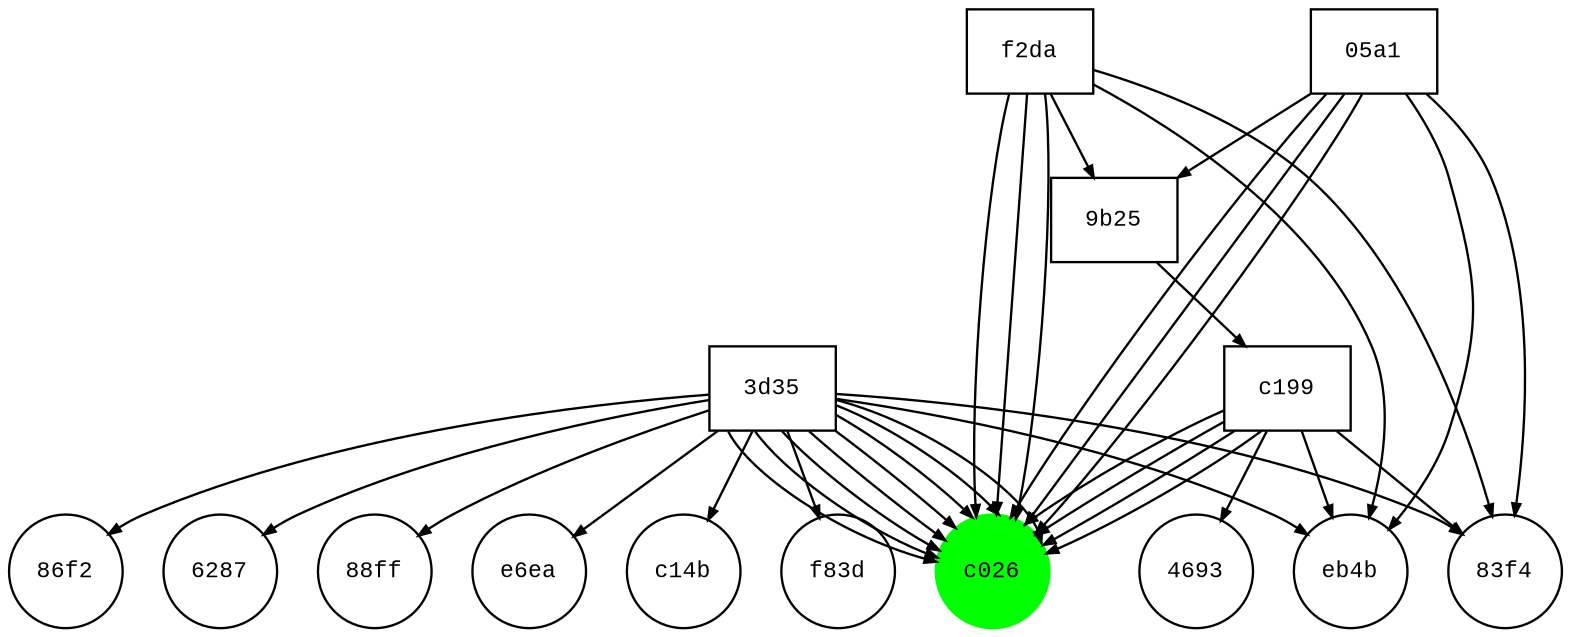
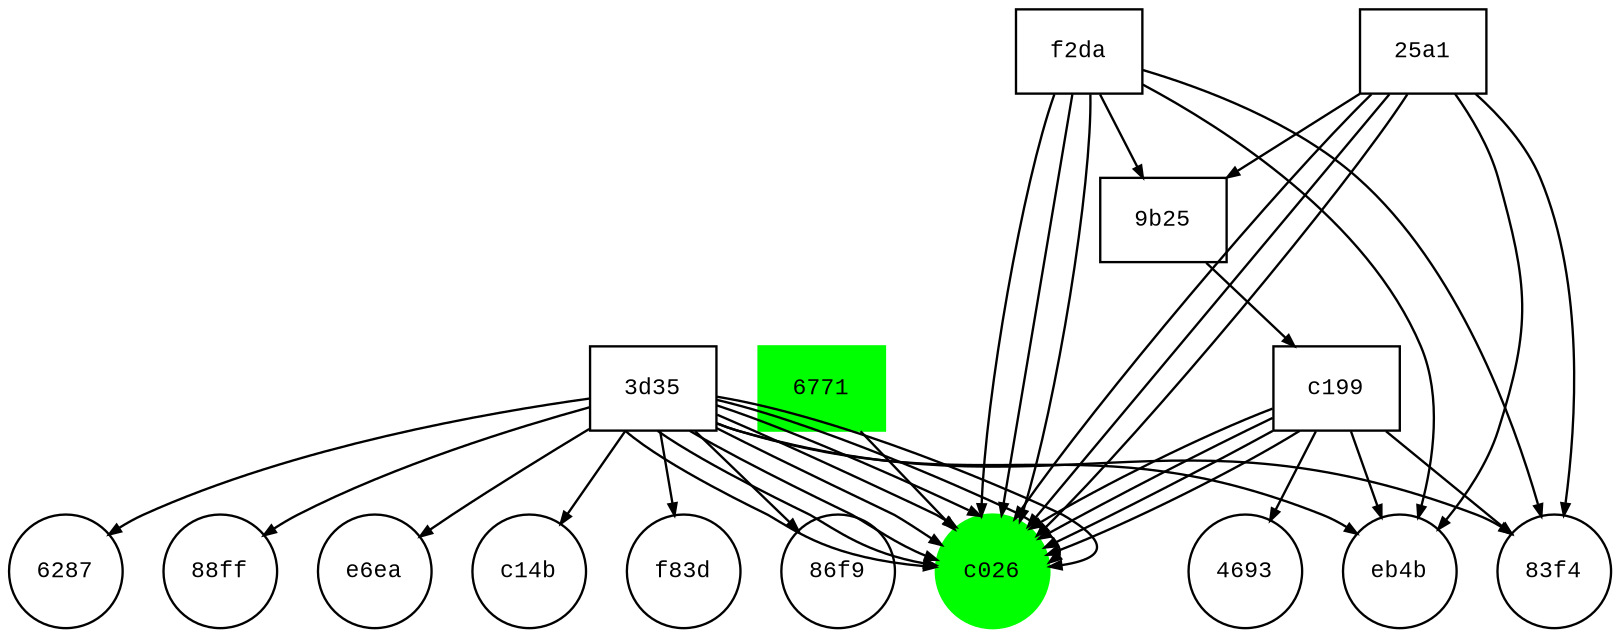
  digraph {
    fontname="Liberation Mono"
    rankdir=TB
    node [fontname="Liberation Mono" fontsize=10 shape=circle]
    edge [arrowsize=0.5 fontname="Liberation Mono"]
    n1 [color=green height=0.5 label=c026 style=filled]
+   n2 [color=green height=0.5 label=6771 shape=box style=filled]
    n3 [height=0.5 label="83f4"]
-   n4 [height=0.5 label="05a1" shape=box]
+   n4 [height=0.5 label="25a1" shape=box]
    n5 [height=0.5 label=eb4b]
    n6 [height=0.5 label="9b25" shape=box]
    n7 [height=0.5 label=c199 shape=box]
    n8 [height=0.5 label=f2da shape=box]
    n9 [height=0.5 label=4693]
    n10 [height=0.5 label="3d35" shape=box]
    n11 [height=0.5 label=e6ea]
    n12 [height=0.5 label=c14b]
    n13 [height=0.5 label=f83d]
-   n14 [height=0.5 label="86f2"]
+   n14 [height=0.5 label="86f9"]
    n15 [height=0.5 label=6287]
    n16 [height=0.5 label="88ff"]
+   n2 -> n1
    n4 -> n1
    n4 -> n1
    n4 -> n1
    n4 -> n3
    n4 -> n5
    n4 -> n6
    n6 -> n7
    n7 -> n1
    n7 -> n1
    n7 -> n1
    n7 -> n1
    n7 -> n3
    n7 -> n5
    n7 -> n9
    n8 -> n1
    n8 -> n1
    n8 -> n1
    n8 -> n3
    n8 -> n5
    n8 -> n6
    n10 -> n1
    n10 -> n1
    n10 -> n1
    n10 -> n1
    n10 -> n1
    n10 -> n1
    n10 -> n1
    n10 -> n1
    n10 -> n3
    n10 -> n5
    n10 -> n11
    n10 -> n12
    n10 -> n13
    n10 -> n14
    n10 -> n15
    n10 -> n16
  }
